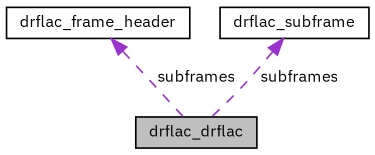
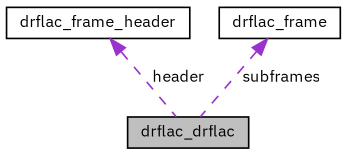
  digraph {
    fontname="IBM Plex Sans"
    node [color=black fillcolor=white fontname="IBM Plex Sans" fontsize=10 shape=record style=filled]
    edge [color=darkorchid3 dir=back fontname="IBM Plex Sans" fontsize=10 labelfontname=Helvetica labelfontsize=10 style=dashed]
    n1 [fillcolor=grey75 fontcolor=black height=0.2 label=drflac_drflac width=0.4]
    n2 [height=0.2 label=drflac_frame_header width=0.4]
-   n3 [height=0.2 label=drflac_subframe width=0.4]
-   n2 -> n1 [label=" subframes"]
+   n3 [height=0.2 label=drflac_frame width=0.4]
+   n2 -> n1 [label=" header"]
    n3 -> n1 [label=" subframes"]
  }
